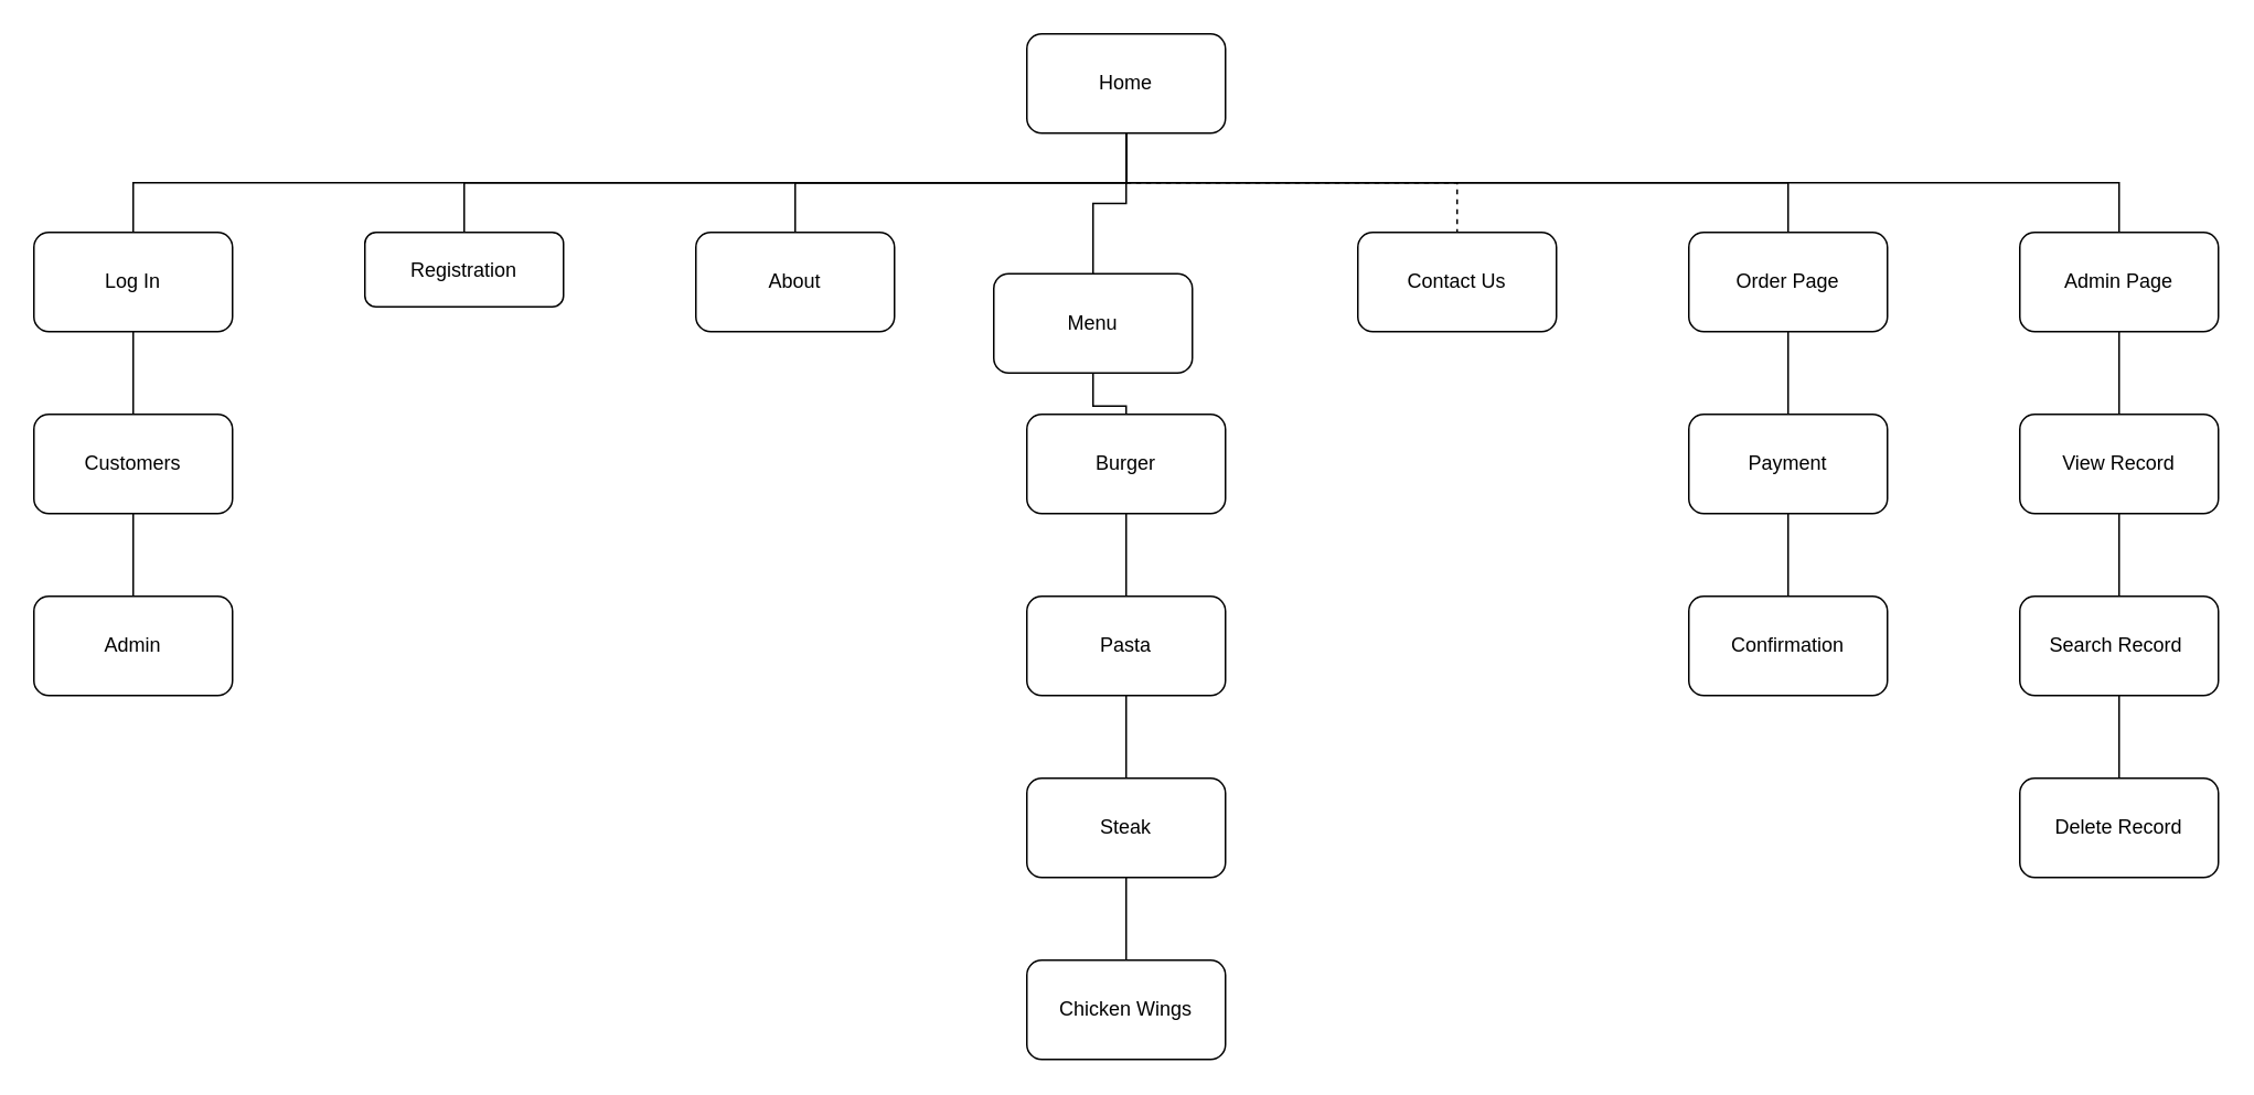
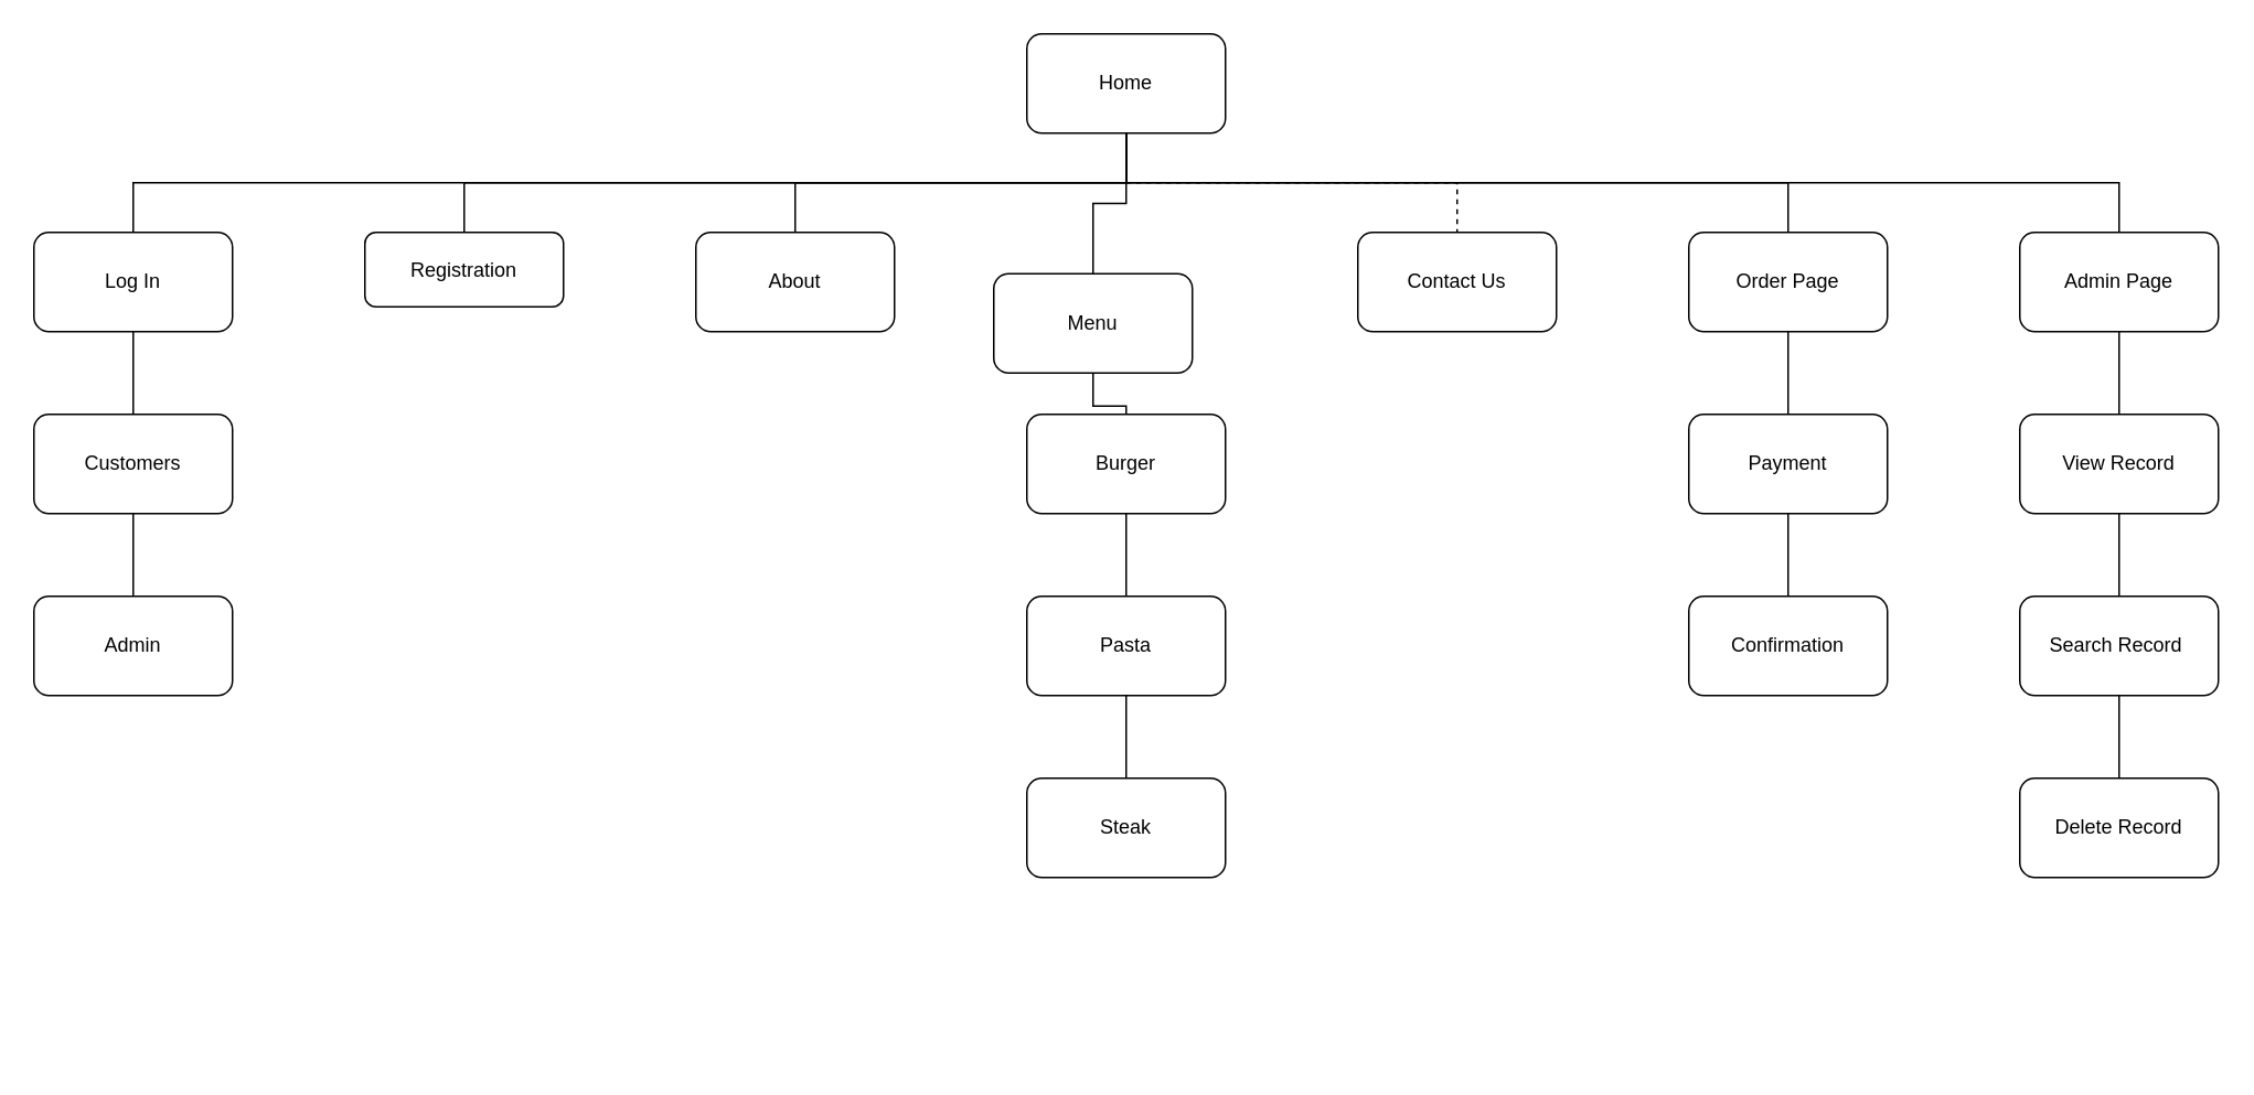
  <mxCell id="0" />
  <mxCell id="1" parent="0" />
  <mxCell id="2" style="edgeStyle=orthogonalEdgeStyle;rounded=0;orthogonalLoop=1;jettySize=auto;html=1;exitX=0.5;exitY=1;exitDx=0;exitDy=0;entryX=0.5;entryY=0;entryDx=0;entryDy=0;endArrow=none;endFill=0;" edge="1" parent="1" source="8" target="14"><mxGeometry relative="1" as="geometry" /></mxCell>
  <mxCell id="3" style="edgeStyle=orthogonalEdgeStyle;rounded=0;orthogonalLoop=1;jettySize=auto;html=1;exitX=0.5;exitY=1;exitDx=0;exitDy=0;entryX=0.5;entryY=0;entryDx=0;entryDy=0;endArrow=none;endFill=0;" edge="1" parent="1" source="8" target="12"><mxGeometry relative="1" as="geometry" /></mxCell>
  <mxCell id="4" style="edgeStyle=orthogonalEdgeStyle;rounded=0;orthogonalLoop=1;jettySize=auto;html=1;exitX=0.5;exitY=1;exitDx=0;exitDy=0;entryX=0.5;entryY=0;entryDx=0;entryDy=0;endArrow=none;endFill=0;" edge="1" parent="1" source="8" target="11"><mxGeometry relative="1" as="geometry" /></mxCell>
  <mxCell id="5" style="edgeStyle=orthogonalEdgeStyle;rounded=0;orthogonalLoop=1;jettySize=auto;html=1;exitX=0.5;exitY=1;exitDx=0;exitDy=0;entryX=0.5;entryY=0;entryDx=0;entryDy=0;endArrow=none;endFill=0;" edge="1" parent="1" source="8" target="10"><mxGeometry relative="1" as="geometry" /></mxCell>
  <mxCell id="6" style="edgeStyle=orthogonalEdgeStyle;rounded=0;orthogonalLoop=1;jettySize=auto;html=1;exitX=0.5;exitY=1;exitDx=0;exitDy=0;endArrow=none;endFill=0;dashed=1;" edge="1" parent="1" source="8" target="15"><mxGeometry relative="1" as="geometry" /></mxCell>
  <mxCell id="7" style="edgeStyle=orthogonalEdgeStyle;rounded=0;orthogonalLoop=1;jettySize=auto;html=1;exitX=0.5;exitY=1;exitDx=0;exitDy=0;entryX=0.5;entryY=0;entryDx=0;entryDy=0;endArrow=none;endFill=0;" edge="1" parent="1" source="8" target="27"><mxGeometry relative="1" as="geometry" /></mxCell>
  <mxCell id="8" value="Home" style="rounded=1;whiteSpace=wrap;html=1;" vertex="1" parent="1"><mxGeometry x="620" y="20" width="120" height="60" as="geometry" /></mxCell>
  <mxCell id="9" style="edgeStyle=orthogonalEdgeStyle;rounded=0;orthogonalLoop=1;jettySize=auto;html=1;exitX=0.5;exitY=1;exitDx=0;exitDy=0;entryX=0.5;entryY=0;entryDx=0;entryDy=0;endArrow=none;endFill=0;" edge="1" parent="1" source="10" target="17"><mxGeometry relative="1" as="geometry" /></mxCell>
  <mxCell id="10" value="Log In" style="rounded=1;whiteSpace=wrap;html=1;" vertex="1" parent="1"><mxGeometry x="20" y="140" width="120" height="60" as="geometry" /></mxCell>
  <mxCell id="11" value="Registration" style="rounded=1;whiteSpace=wrap;html=1;" vertex="1" parent="1"><mxGeometry x="220" y="140" width="120" height="45" as="geometry" /></mxCell>
  <mxCell id="12" value="About" style="rounded=1;whiteSpace=wrap;html=1;" vertex="1" parent="1"><mxGeometry x="420" y="140" width="120" height="60" as="geometry" /></mxCell>
  <mxCell id="13" style="edgeStyle=orthogonalEdgeStyle;rounded=0;orthogonalLoop=1;jettySize=auto;html=1;exitX=0.5;exitY=1;exitDx=0;exitDy=0;endArrow=none;endFill=0;" edge="1" parent="1" source="14" target="19"><mxGeometry relative="1" as="geometry" /></mxCell>
  <mxCell id="14" value="Menu" style="rounded=1;whiteSpace=wrap;html=1;" vertex="1" parent="1"><mxGeometry x="600" y="165" width="120" height="60" as="geometry" /></mxCell>
  <mxCell id="15" value="Contact Us" style="rounded=1;whiteSpace=wrap;html=1;" vertex="1" parent="1"><mxGeometry x="820" y="140" width="120" height="60" as="geometry" /></mxCell>
  <mxCell id="16" style="edgeStyle=orthogonalEdgeStyle;rounded=0;orthogonalLoop=1;jettySize=auto;html=1;exitX=0.5;exitY=1;exitDx=0;exitDy=0;entryX=0.5;entryY=0;entryDx=0;entryDy=0;endArrow=none;endFill=0;" edge="1" parent="1" source="17" target="20"><mxGeometry relative="1" as="geometry" /></mxCell>
  <mxCell id="17" value="Customers" style="rounded=1;whiteSpace=wrap;html=1;" vertex="1" parent="1"><mxGeometry x="20" y="250" width="120" height="60" as="geometry" /></mxCell>
  <mxCell id="18" style="edgeStyle=orthogonalEdgeStyle;rounded=0;orthogonalLoop=1;jettySize=auto;html=1;exitX=0.5;exitY=1;exitDx=0;exitDy=0;entryX=0.5;entryY=0;entryDx=0;entryDy=0;endArrow=none;endFill=0;" edge="1" parent="1" source="19" target="22"><mxGeometry relative="1" as="geometry" /></mxCell>
  <mxCell id="19" value="Burger" style="rounded=1;whiteSpace=wrap;html=1;" vertex="1" parent="1"><mxGeometry x="620" y="250" width="120" height="60" as="geometry" /></mxCell>
  <mxCell id="20" value="Admin" style="rounded=1;whiteSpace=wrap;html=1;" vertex="1" parent="1"><mxGeometry x="20" y="360" width="120" height="60" as="geometry" /></mxCell>
  <mxCell id="21" style="edgeStyle=orthogonalEdgeStyle;rounded=0;orthogonalLoop=1;jettySize=auto;html=1;exitX=0.5;exitY=1;exitDx=0;exitDy=0;entryX=0.5;entryY=0;entryDx=0;entryDy=0;endArrow=none;endFill=0;" edge="1" parent="1" source="22" target="24"><mxGeometry relative="1" as="geometry" /></mxCell>
  <mxCell id="22" value="Pasta" style="rounded=1;whiteSpace=wrap;html=1;" vertex="1" parent="1"><mxGeometry x="620" y="360" width="120" height="60" as="geometry" /></mxCell>
- <mxCell id="23" style="edgeStyle=orthogonalEdgeStyle;rounded=0;orthogonalLoop=1;jettySize=auto;html=1;exitX=0.5;exitY=1;exitDx=0;exitDy=0;entryX=0.5;entryY=0;entryDx=0;entryDy=0;endArrow=none;endFill=0;" edge="1" parent="1" source="24" target="25"><mxGeometry relative="1" as="geometry" /></mxCell>
  <mxCell id="24" value="Steak" style="rounded=1;whiteSpace=wrap;html=1;" vertex="1" parent="1"><mxGeometry x="620" y="470" width="120" height="60" as="geometry" /></mxCell>
- <mxCell id="25" value="Chicken Wings" style="rounded=1;whiteSpace=wrap;html=1;" vertex="1" parent="1"><mxGeometry x="620" y="580" width="120" height="60" as="geometry" /></mxCell>
  <mxCell id="26" style="edgeStyle=orthogonalEdgeStyle;rounded=0;orthogonalLoop=1;jettySize=auto;html=1;exitX=0.5;exitY=1;exitDx=0;exitDy=0;entryX=0.5;entryY=0;entryDx=0;entryDy=0;endArrow=none;endFill=0;" edge="1" parent="1" source="27" target="36"><mxGeometry relative="1" as="geometry" /></mxCell>
  <mxCell id="27" value="Order Page" style="rounded=1;whiteSpace=wrap;html=1;" vertex="1" parent="1"><mxGeometry x="1020" y="140" width="120" height="60" as="geometry" /></mxCell>
  <mxCell id="28" style="edgeStyle=orthogonalEdgeStyle;rounded=0;orthogonalLoop=1;jettySize=auto;html=1;exitX=0.5;exitY=1;exitDx=0;exitDy=0;entryX=0.5;entryY=0;entryDx=0;entryDy=0;endArrow=none;endFill=0;" edge="1" parent="1" source="29" target="31"><mxGeometry relative="1" as="geometry" /></mxCell>
  <mxCell id="29" value="Admin Page" style="rounded=1;whiteSpace=wrap;html=1;" vertex="1" parent="1"><mxGeometry x="1220" y="140" width="120" height="60" as="geometry" /></mxCell>
  <mxCell id="30" style="edgeStyle=orthogonalEdgeStyle;rounded=0;orthogonalLoop=1;jettySize=auto;html=1;exitX=0.5;exitY=1;exitDx=0;exitDy=0;entryX=0.5;entryY=0;entryDx=0;entryDy=0;endArrow=none;endFill=0;" edge="1" parent="1" source="31" target="33"><mxGeometry relative="1" as="geometry" /></mxCell>
  <mxCell id="31" value="View Record" style="rounded=1;whiteSpace=wrap;html=1;" vertex="1" parent="1"><mxGeometry x="1220" y="250" width="120" height="60" as="geometry" /></mxCell>
  <mxCell id="32" style="edgeStyle=orthogonalEdgeStyle;rounded=0;orthogonalLoop=1;jettySize=auto;html=1;exitX=0.5;exitY=1;exitDx=0;exitDy=0;entryX=0.5;entryY=0;entryDx=0;entryDy=0;endArrow=none;endFill=0;" edge="1" parent="1" source="33" target="34"><mxGeometry relative="1" as="geometry" /></mxCell>
  <mxCell id="33" value="Search Record&amp;nbsp;" style="rounded=1;whiteSpace=wrap;html=1;" vertex="1" parent="1"><mxGeometry x="1220" y="360" width="120" height="60" as="geometry" /></mxCell>
  <mxCell id="34" value="Delete Record" style="rounded=1;whiteSpace=wrap;html=1;" vertex="1" parent="1"><mxGeometry x="1220" y="470" width="120" height="60" as="geometry" /></mxCell>
  <mxCell id="35" style="edgeStyle=orthogonalEdgeStyle;rounded=0;orthogonalLoop=1;jettySize=auto;html=1;exitX=0.5;exitY=1;exitDx=0;exitDy=0;entryX=0.5;entryY=0;entryDx=0;entryDy=0;endArrow=none;endFill=0;" edge="1" parent="1" source="36" target="37"><mxGeometry relative="1" as="geometry" /></mxCell>
  <mxCell id="36" value="Payment" style="rounded=1;whiteSpace=wrap;html=1;" vertex="1" parent="1"><mxGeometry x="1020" y="250" width="120" height="60" as="geometry" /></mxCell>
  <mxCell id="37" value="Confirmation" style="rounded=1;whiteSpace=wrap;html=1;" vertex="1" parent="1"><mxGeometry x="1020" y="360" width="120" height="60" as="geometry" /></mxCell>
  <mxCell id="38" style="edgeStyle=orthogonalEdgeStyle;rounded=0;orthogonalLoop=1;jettySize=auto;html=1;exitX=0.5;exitY=1;exitDx=0;exitDy=0;entryX=0.5;entryY=0;entryDx=0;entryDy=0;endArrow=none;endFill=0;" edge="1" parent="1" source="8" target="29"><mxGeometry relative="1" as="geometry" /></mxCell>
